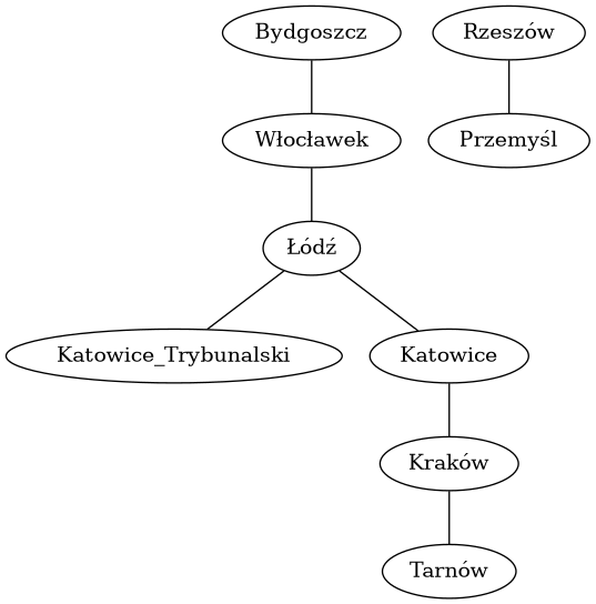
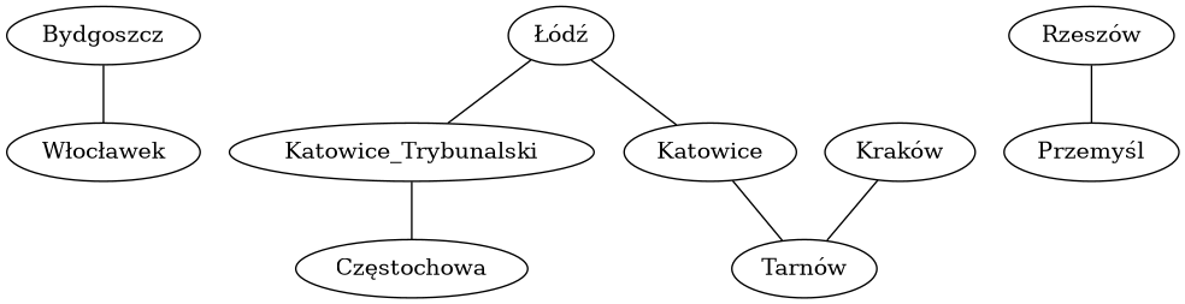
  graph {
    Bydgoszcz
    "Włocławek"
    "Łódź"
    n4 [label=Katowice_Trybunalski]
    Katowice
+   "Częstochowa"
    "Kraków"
    "Tarnów"
    "Rzeszów"
    "Przemyśl"
    Bydgoszcz -- "Włocławek"
-   "Włocławek" -- "Łódź"
    "Łódź" -- n4
    "Łódź" -- Katowice
-   Katowice -- "Kraków"
+   n4 -- "Częstochowa"
+   Katowice -- "Tarnów"
    "Kraków" -- "Tarnów"
    "Rzeszów" -- "Przemyśl"
  }
